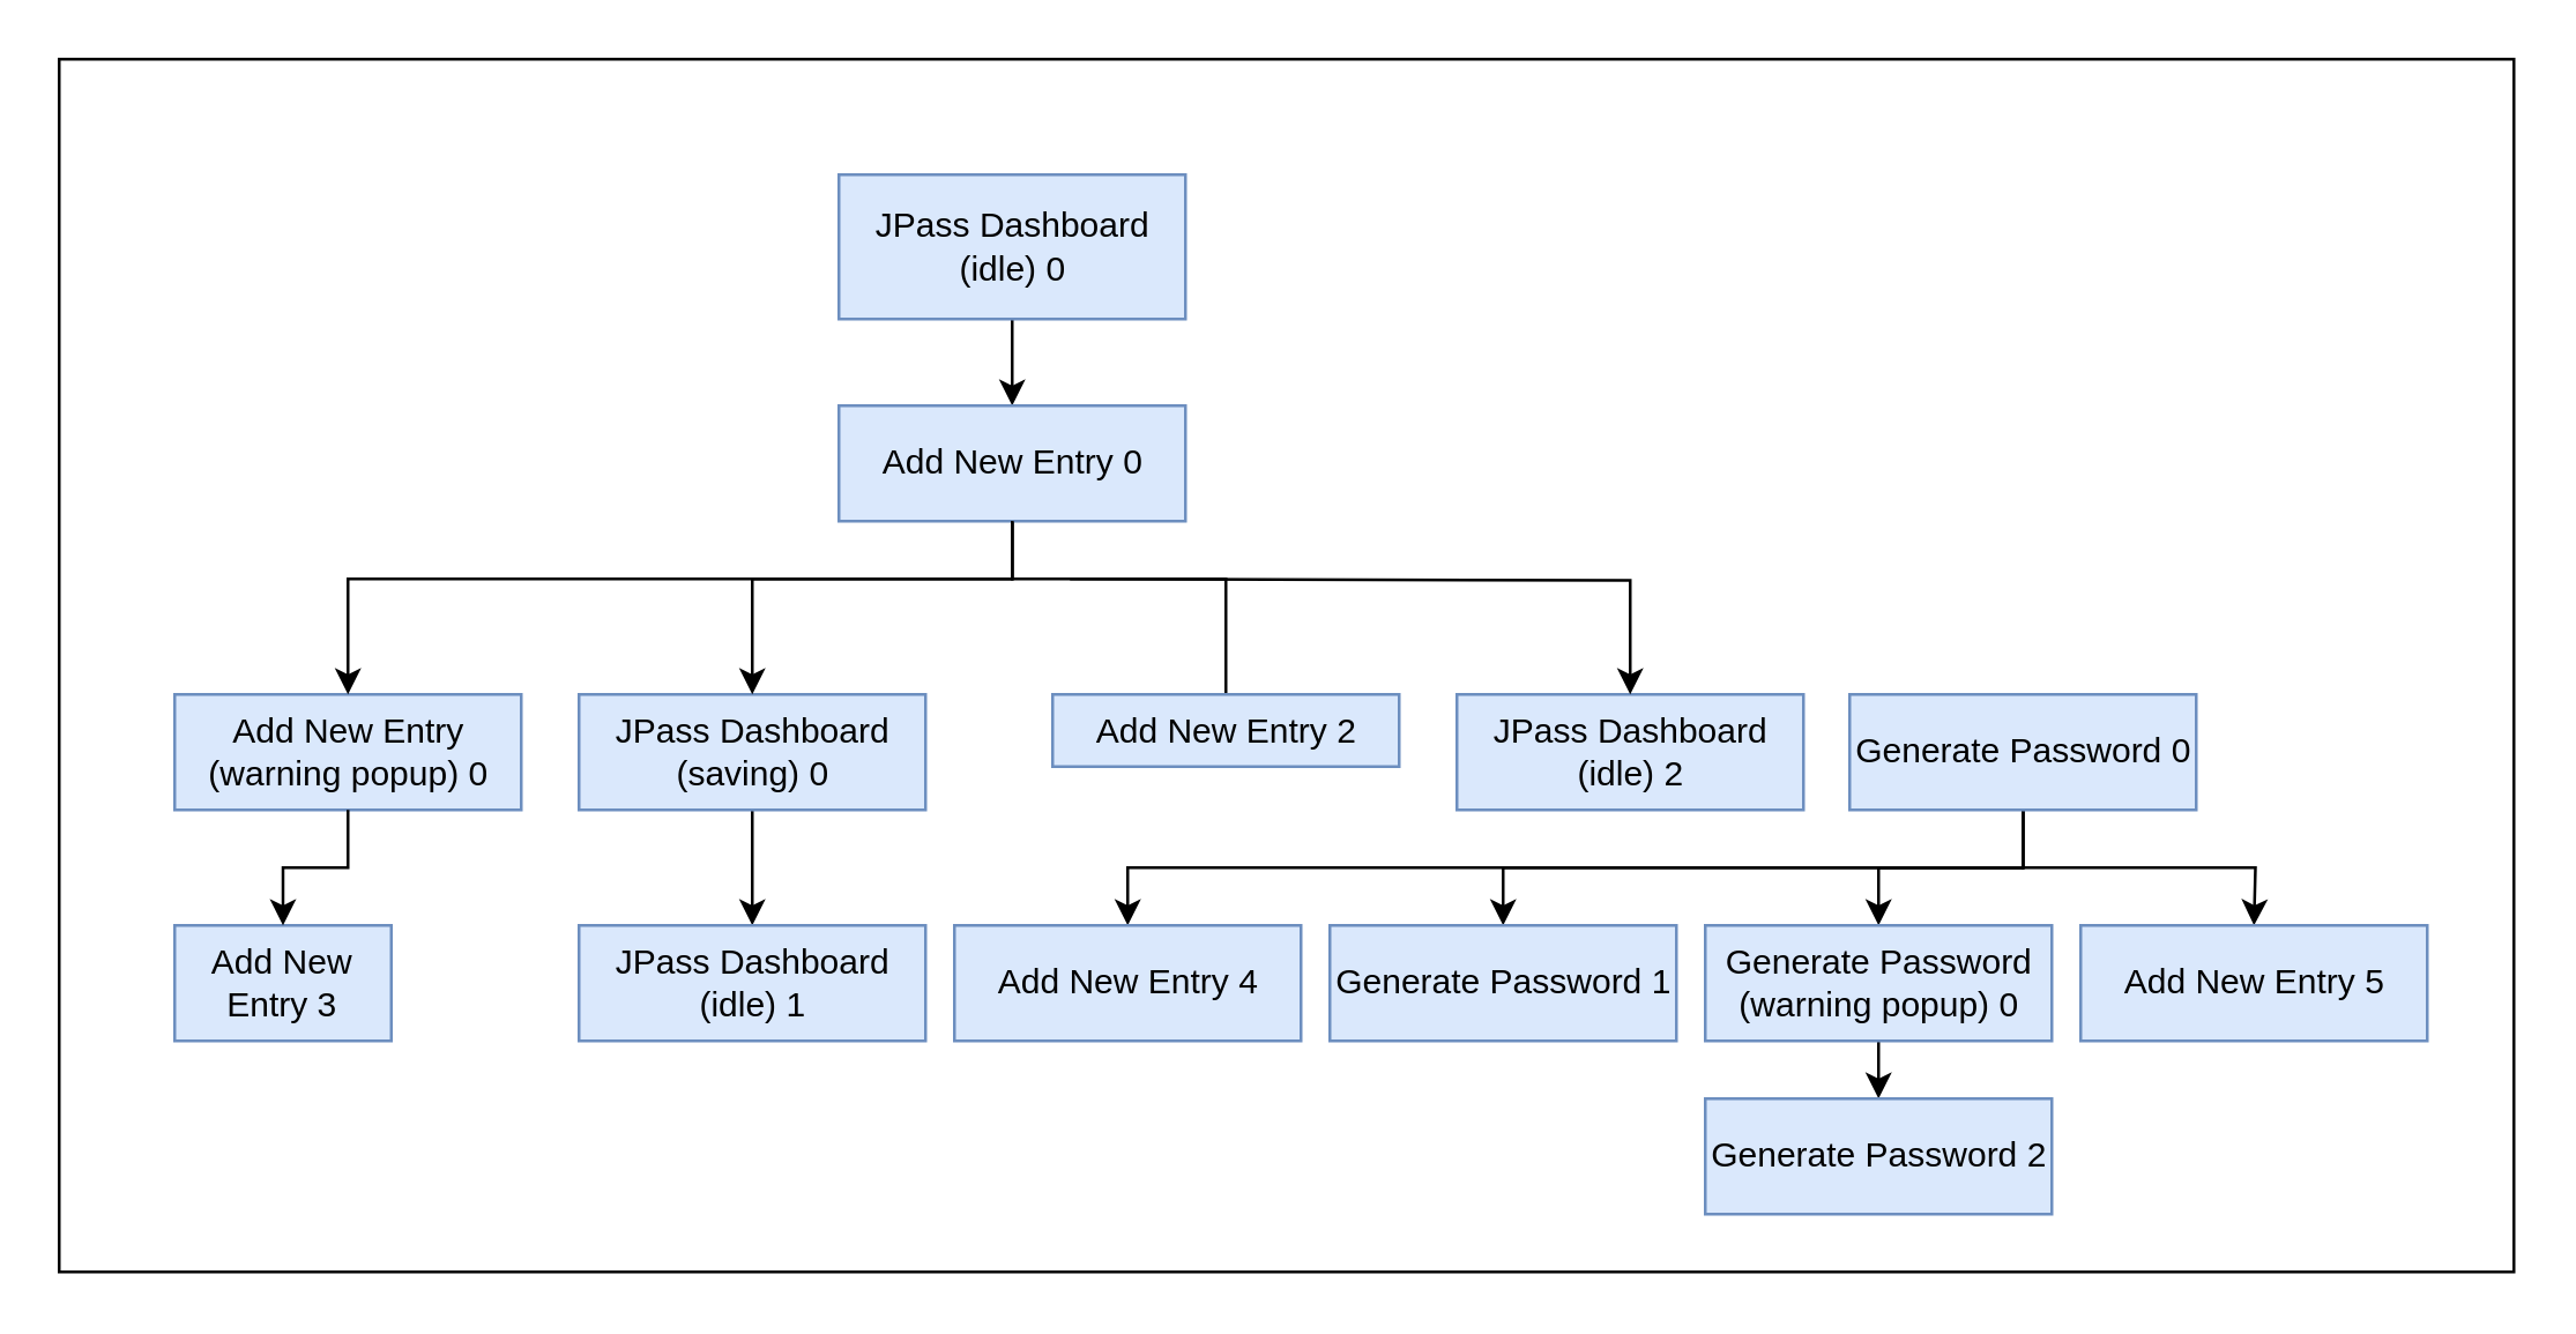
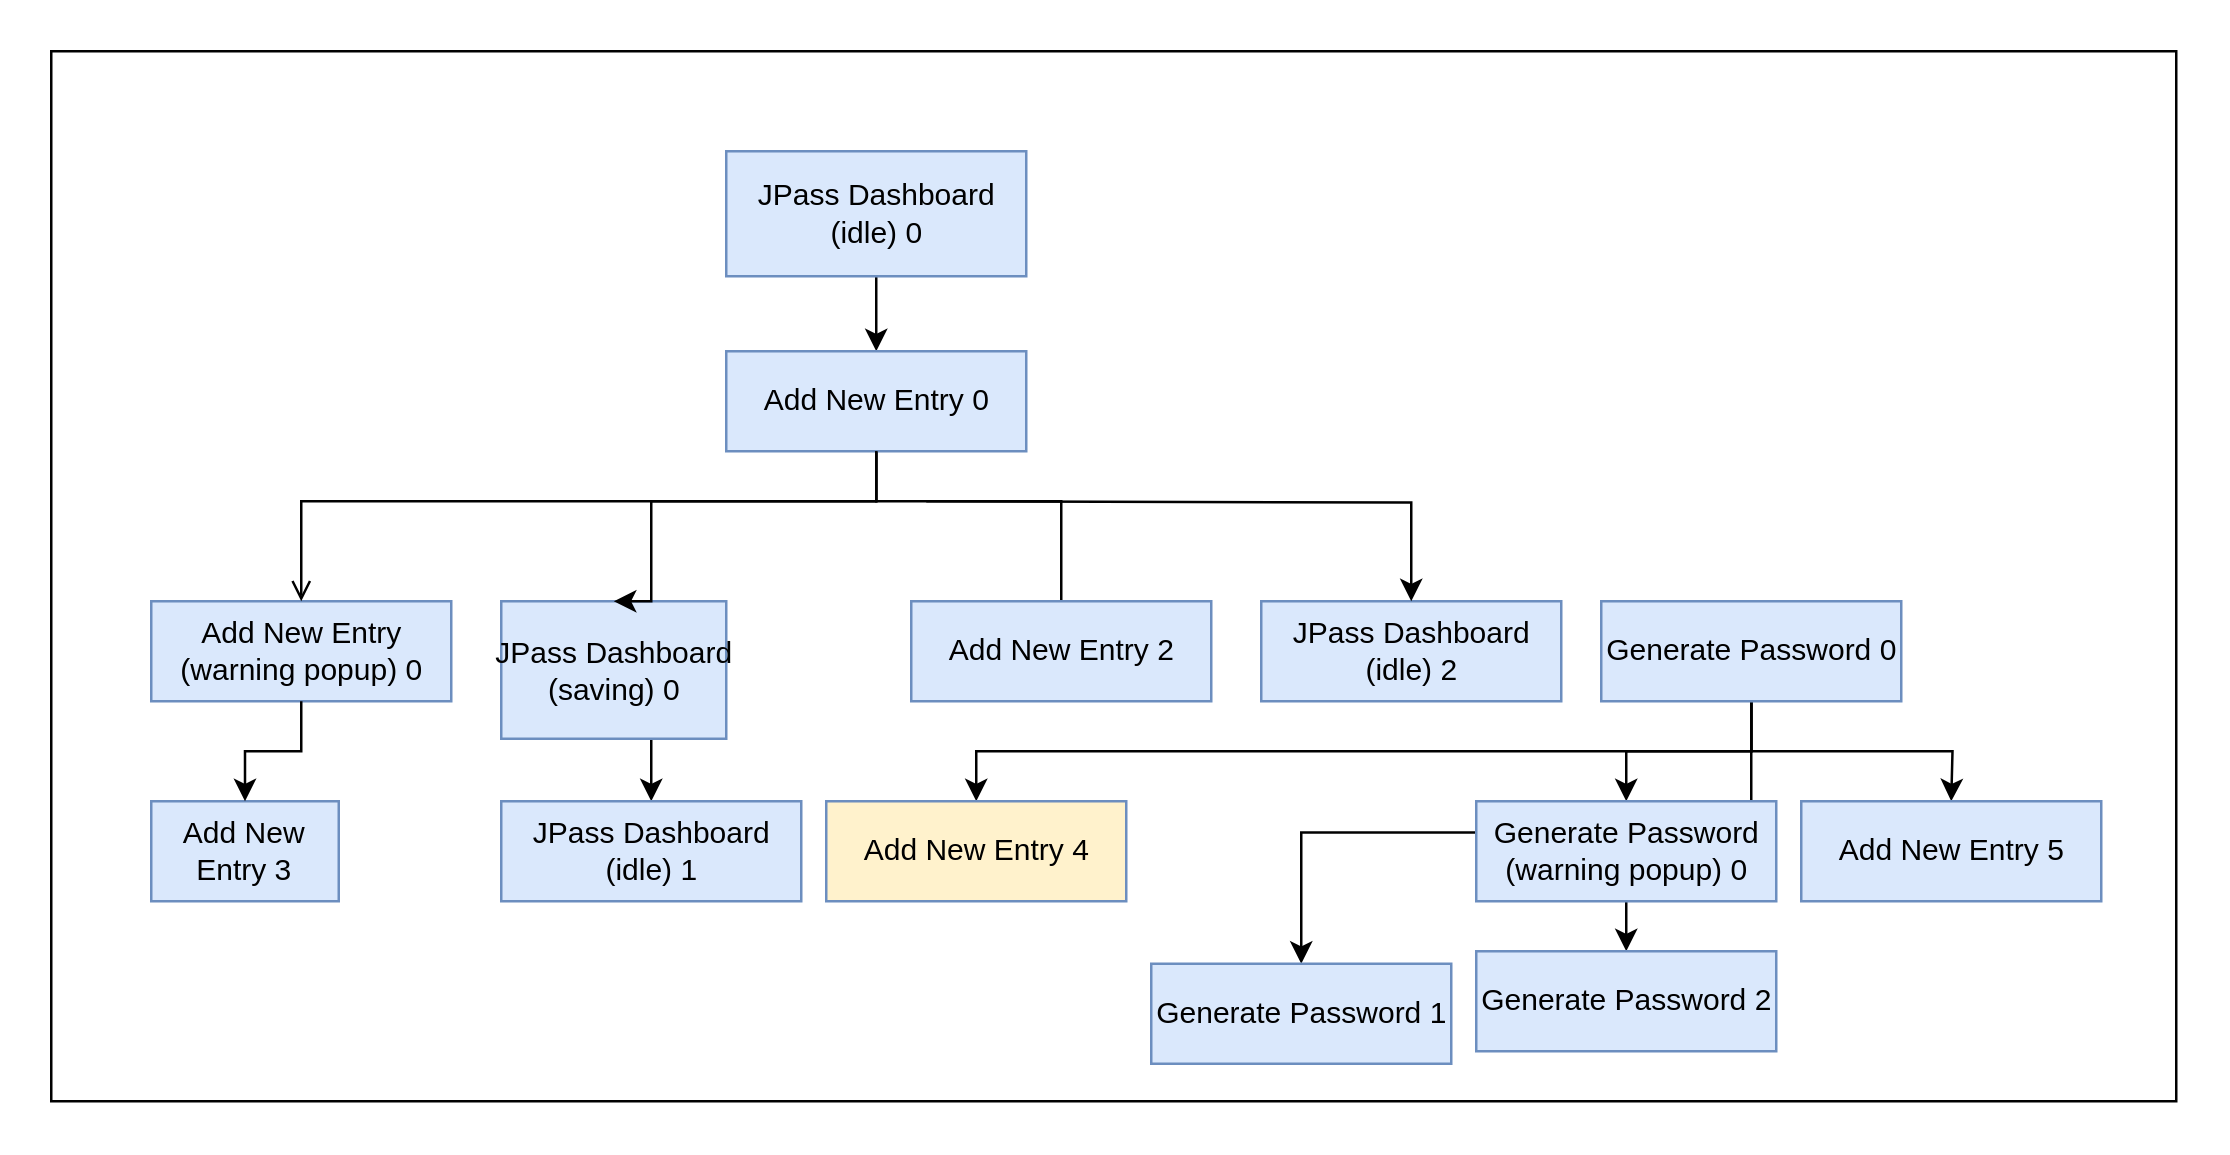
  <mxCell id="0" />
  <mxCell id="1" parent="0" />
  <mxCell id="2" value="" style="rounded=0;whiteSpace=wrap;html=1;" parent="1" vertex="1"><mxGeometry width="850" height="420" as="geometry" x="20" y="20" /></mxCell>
  <mxCell id="3" style="edgeStyle=orthogonalEdgeStyle;rounded=0;orthogonalLoop=1;jettySize=auto;html=1;exitX=0.5;exitY=1;exitDx=0;exitDy=0;entryX=0.5;entryY=0;entryDx=0;entryDy=0;" parent="1" source="4" target="6" edge="1"><mxGeometry relative="1" as="geometry" /></mxCell>
  <mxCell id="4" value="JPass Dashboard&lt;br&gt;(idle) 0" style="html=1;fillColor=#dae8fc;strokeColor=#6c8ebf;" parent="1" vertex="1"><mxGeometry x="290" y="60" width="120" height="50" as="geometry" /></mxCell>
  <mxCell id="5" style="edgeStyle=orthogonalEdgeStyle;rounded=0;orthogonalLoop=1;jettySize=auto;html=1;exitX=0.5;exitY=1;exitDx=0;exitDy=0;entryX=0.5;entryY=0;entryDx=0;entryDy=0;endArrow=none;" parent="1" source="6" target="11" edge="1"><mxGeometry relative="1" as="geometry"><mxPoint x="341" y="190" as="sourcePoint" /><mxPoint x="341" y="230" as="targetPoint" /><Array as="points"><mxPoint x="350" y="200" /><mxPoint x="424" y="200" /></Array></mxGeometry></mxCell>
  <mxCell id="6" value="Add New Entry 0" style="html=1;fillColor=#dae8fc;strokeColor=#6c8ebf;" parent="1" vertex="1"><mxGeometry x="290" y="140" width="120" height="40" as="geometry" /></mxCell>
  <mxCell id="7" value="Add New Entry&lt;br&gt;(warning popup) 0" style="html=1;fillColor=#dae8fc;strokeColor=#6c8ebf;" parent="1" vertex="1"><mxGeometry x="60" y="240" width="120" height="40" as="geometry" /></mxCell>
  <mxCell id="8" style="edgeStyle=orthogonalEdgeStyle;rounded=0;orthogonalLoop=1;jettySize=auto;html=1;exitX=0.5;exitY=1;exitDx=0;exitDy=0;entryX=0.5;entryY=0;entryDx=0;entryDy=0;" parent="1" source="9" target="18" edge="1"><mxGeometry relative="1" as="geometry" /></mxCell>
- <mxCell id="9" value="JPass Dashboard&lt;br&gt;(saving) 0" style="html=1;fillColor=#dae8fc;strokeColor=#6c8ebf;" parent="1" vertex="1"><mxGeometry x="200" y="240" width="120" height="40" as="geometry" /></mxCell>
+ <mxCell id="9" value="JPass Dashboard&lt;br&gt;(saving) 0" style="html=1;fillColor=#dae8fc;strokeColor=#6c8ebf;" parent="1" vertex="1"><mxGeometry x="200" y="240" width="90" height="55" as="geometry" /></mxCell>
  <mxCell id="10" value="&lt;span style=&quot;&quot;&gt;Add New Entry 3&lt;/span&gt;" style="html=1;fillColor=#dae8fc;strokeColor=#6c8ebf;whiteSpace=wrap;" parent="1" vertex="1"><mxGeometry x="60" y="320" width="75" height="40" as="geometry" /></mxCell>
- <mxCell id="11" value="Add New Entry 2" style="html=1;fillColor=#dae8fc;strokeColor=#6c8ebf;" parent="1" vertex="1"><mxGeometry x="364" y="240" width="120" height="25" as="geometry" /></mxCell>
+ <mxCell id="11" value="Add New Entry 2" style="html=1;fillColor=#dae8fc;strokeColor=#6c8ebf;" parent="1" vertex="1"><mxGeometry x="364" y="240" width="120" height="40" as="geometry" /></mxCell>
  <mxCell id="12" value="JPass Dashboard&lt;br&gt;(idle) 2" style="html=1;fillColor=#dae8fc;strokeColor=#6c8ebf;" parent="1" vertex="1"><mxGeometry x="504" y="240" width="120" height="40" as="geometry" /></mxCell>
  <mxCell id="13" style="edgeStyle=orthogonalEdgeStyle;rounded=0;orthogonalLoop=1;jettySize=auto;html=1;exitX=0.5;exitY=1;exitDx=0;exitDy=0;entryX=0.5;entryY=0;entryDx=0;entryDy=0;" parent="1" source="17" target="19" edge="1"><mxGeometry relative="1" as="geometry" /></mxCell>
  <mxCell id="14" style="edgeStyle=orthogonalEdgeStyle;rounded=0;orthogonalLoop=1;jettySize=auto;html=1;exitX=0.5;exitY=1;exitDx=0;exitDy=0;entryX=0.5;entryY=0;entryDx=0;entryDy=0;" parent="1" source="17" target="21" edge="1"><mxGeometry relative="1" as="geometry" /></mxCell>
  <mxCell id="15" style="edgeStyle=orthogonalEdgeStyle;rounded=0;orthogonalLoop=1;jettySize=auto;html=1;exitX=0.5;exitY=1;exitDx=0;exitDy=0;entryX=0.5;entryY=0;entryDx=0;entryDy=0;" parent="1" source="17" target="23" edge="1"><mxGeometry relative="1" as="geometry" /></mxCell>
  <mxCell id="16" style="edgeStyle=orthogonalEdgeStyle;rounded=0;orthogonalLoop=1;jettySize=auto;html=1;exitX=0.5;exitY=1;exitDx=0;exitDy=0;entryX=0.5;entryY=0;entryDx=0;entryDy=0;" parent="1" source="17" edge="1"><mxGeometry relative="1" as="geometry"><mxPoint x="780" y="320" as="targetPoint" /></mxGeometry></mxCell>
  <mxCell id="17" value="Generate Password 0" style="html=1;fillColor=#dae8fc;strokeColor=#6c8ebf;" parent="1" vertex="1"><mxGeometry x="640" y="240" width="120" height="40" as="geometry" /></mxCell>
  <mxCell id="18" value="JPass Dashboard&lt;br&gt;(idle) 1" style="html=1;fillColor=#dae8fc;strokeColor=#6c8ebf;" parent="1" vertex="1"><mxGeometry x="200" y="320" width="120" height="40" as="geometry" /></mxCell>
- <mxCell id="19" value="Generate Password 1" style="html=1;fillColor=#dae8fc;strokeColor=#6c8ebf;" parent="1" vertex="1"><mxGeometry x="460" y="320" width="120" height="40" as="geometry" /></mxCell>
+ <mxCell id="19" value="Generate Password 1" style="html=1;fillColor=#dae8fc;strokeColor=#6c8ebf;" parent="1" vertex="1"><mxGeometry x="460" y="385" width="120" height="40" as="geometry" /></mxCell>
  <mxCell id="20" style="edgeStyle=orthogonalEdgeStyle;rounded=0;orthogonalLoop=1;jettySize=auto;html=1;exitX=0.5;exitY=1;exitDx=0;exitDy=0;entryX=0.5;entryY=0;entryDx=0;entryDy=0;" parent="1" source="21" target="22" edge="1"><mxGeometry relative="1" as="geometry" /></mxCell>
  <mxCell id="21" value="Generate Password&lt;br&gt;(warning popup) 0" style="html=1;fillColor=#dae8fc;strokeColor=#6c8ebf;" parent="1" vertex="1"><mxGeometry x="590" y="320" width="120" height="40" as="geometry" /></mxCell>
  <mxCell id="22" value="Generate Password 2" style="html=1;fillColor=#dae8fc;strokeColor=#6c8ebf;" parent="1" vertex="1"><mxGeometry x="590" y="380" width="120" height="40" as="geometry" /></mxCell>
- <mxCell id="23" value="Add New Entry 4" style="html=1;fillColor=#dae8fc;strokeColor=#6c8ebf;" parent="1" vertex="1"><mxGeometry x="330" y="320" width="120" height="40" as="geometry" /></mxCell>
+ <mxCell id="23" value="Add New Entry 4" style="html=1;fillColor=#fff2cc;strokeColor=#6c8ebf;" parent="1" vertex="1"><mxGeometry x="330" y="320" width="120" height="40" as="geometry" /></mxCell>
  <mxCell id="24" value="Add New Entry 5" style="html=1;fillColor=#dae8fc;strokeColor=#6c8ebf;" parent="1" vertex="1"><mxGeometry x="720" y="320" width="120" height="40" as="geometry" /></mxCell>
  <mxCell id="25" style="edgeStyle=orthogonalEdgeStyle;rounded=0;orthogonalLoop=1;jettySize=auto;html=1;exitX=0.5;exitY=1;exitDx=0;exitDy=0;entryX=0.5;entryY=0;entryDx=0;entryDy=0;" edge="1" parent="1" source="6" target="9"><mxGeometry relative="1" as="geometry"><mxPoint x="326" y="190" as="sourcePoint" /><mxPoint x="320" y="230" as="targetPoint" /><Array as="points"><mxPoint x="350" y="200" /><mxPoint x="260" y="200" /></Array></mxGeometry></mxCell>
  <mxCell id="26" style="edgeStyle=orthogonalEdgeStyle;rounded=0;orthogonalLoop=1;jettySize=auto;html=1;exitX=0.5;exitY=1;exitDx=0;exitDy=0;entryX=0.5;entryY=0;entryDx=0;entryDy=0;" edge="1" parent="1" target="12"><mxGeometry relative="1" as="geometry"><mxPoint x="370" y="200" as="sourcePoint" /><mxPoint x="370" y="240" as="targetPoint" /></mxGeometry></mxCell>
- <mxCell id="27" style="edgeStyle=orthogonalEdgeStyle;rounded=0;orthogonalLoop=1;jettySize=auto;html=1;exitX=0.5;exitY=1;exitDx=0;exitDy=0;entryX=0.5;entryY=0;entryDx=0;entryDy=0;" edge="1" parent="1" source="6" target="7"><mxGeometry relative="1" as="geometry"><mxPoint x="260" y="180" as="sourcePoint" /><mxPoint x="170" y="240" as="targetPoint" /><Array as="points"><mxPoint x="350" y="200" /><mxPoint x="120" y="200" /></Array></mxGeometry></mxCell>
+ <mxCell id="27" style="edgeStyle=orthogonalEdgeStyle;rounded=0;orthogonalLoop=1;jettySize=auto;html=1;exitX=0.5;exitY=1;exitDx=0;exitDy=0;entryX=0.5;entryY=0;entryDx=0;entryDy=0;endArrow=open;" edge="1" parent="1" source="6" target="7"><mxGeometry relative="1" as="geometry"><mxPoint x="260" y="180" as="sourcePoint" /><mxPoint x="170" y="240" as="targetPoint" /><Array as="points"><mxPoint x="350" y="200" /><mxPoint x="120" y="200" /></Array></mxGeometry></mxCell>
  <mxCell id="28" style="edgeStyle=orthogonalEdgeStyle;rounded=0;orthogonalLoop=1;jettySize=auto;html=1;exitX=0.5;exitY=1;exitDx=0;exitDy=0;entryX=0.5;entryY=0;entryDx=0;entryDy=0;" edge="1" parent="1" source="7" target="10"><mxGeometry relative="1" as="geometry"><mxPoint x="236" y="285" as="sourcePoint" /><mxPoint x="236" y="325" as="targetPoint" /></mxGeometry></mxCell>
